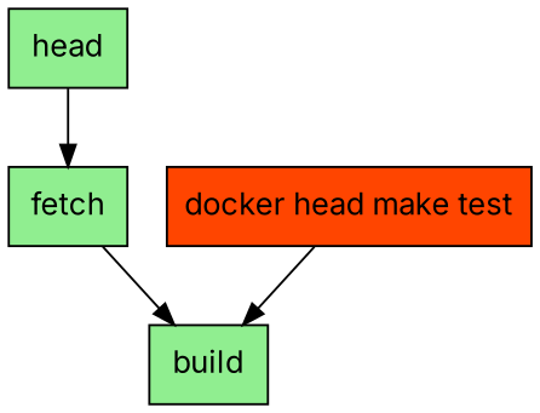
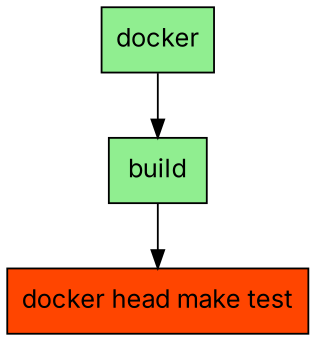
  digraph {
    fontname=Inter
    rankdir=TB
    node [fillcolor="#90ee90" fontname=Inter shape=box style=filled]
    edge [fontname=Inter]
-   n1 [label=head]
-   n2 [label=fetch]
+   n2 [label=docker]
    n3 [label=build]
    n4 [fillcolor="#ff4500" label="docker head make test"]
-   n1 -> n2
    n2 -> n3
-   n4 -> n3
+   n3 -> n4
  }
